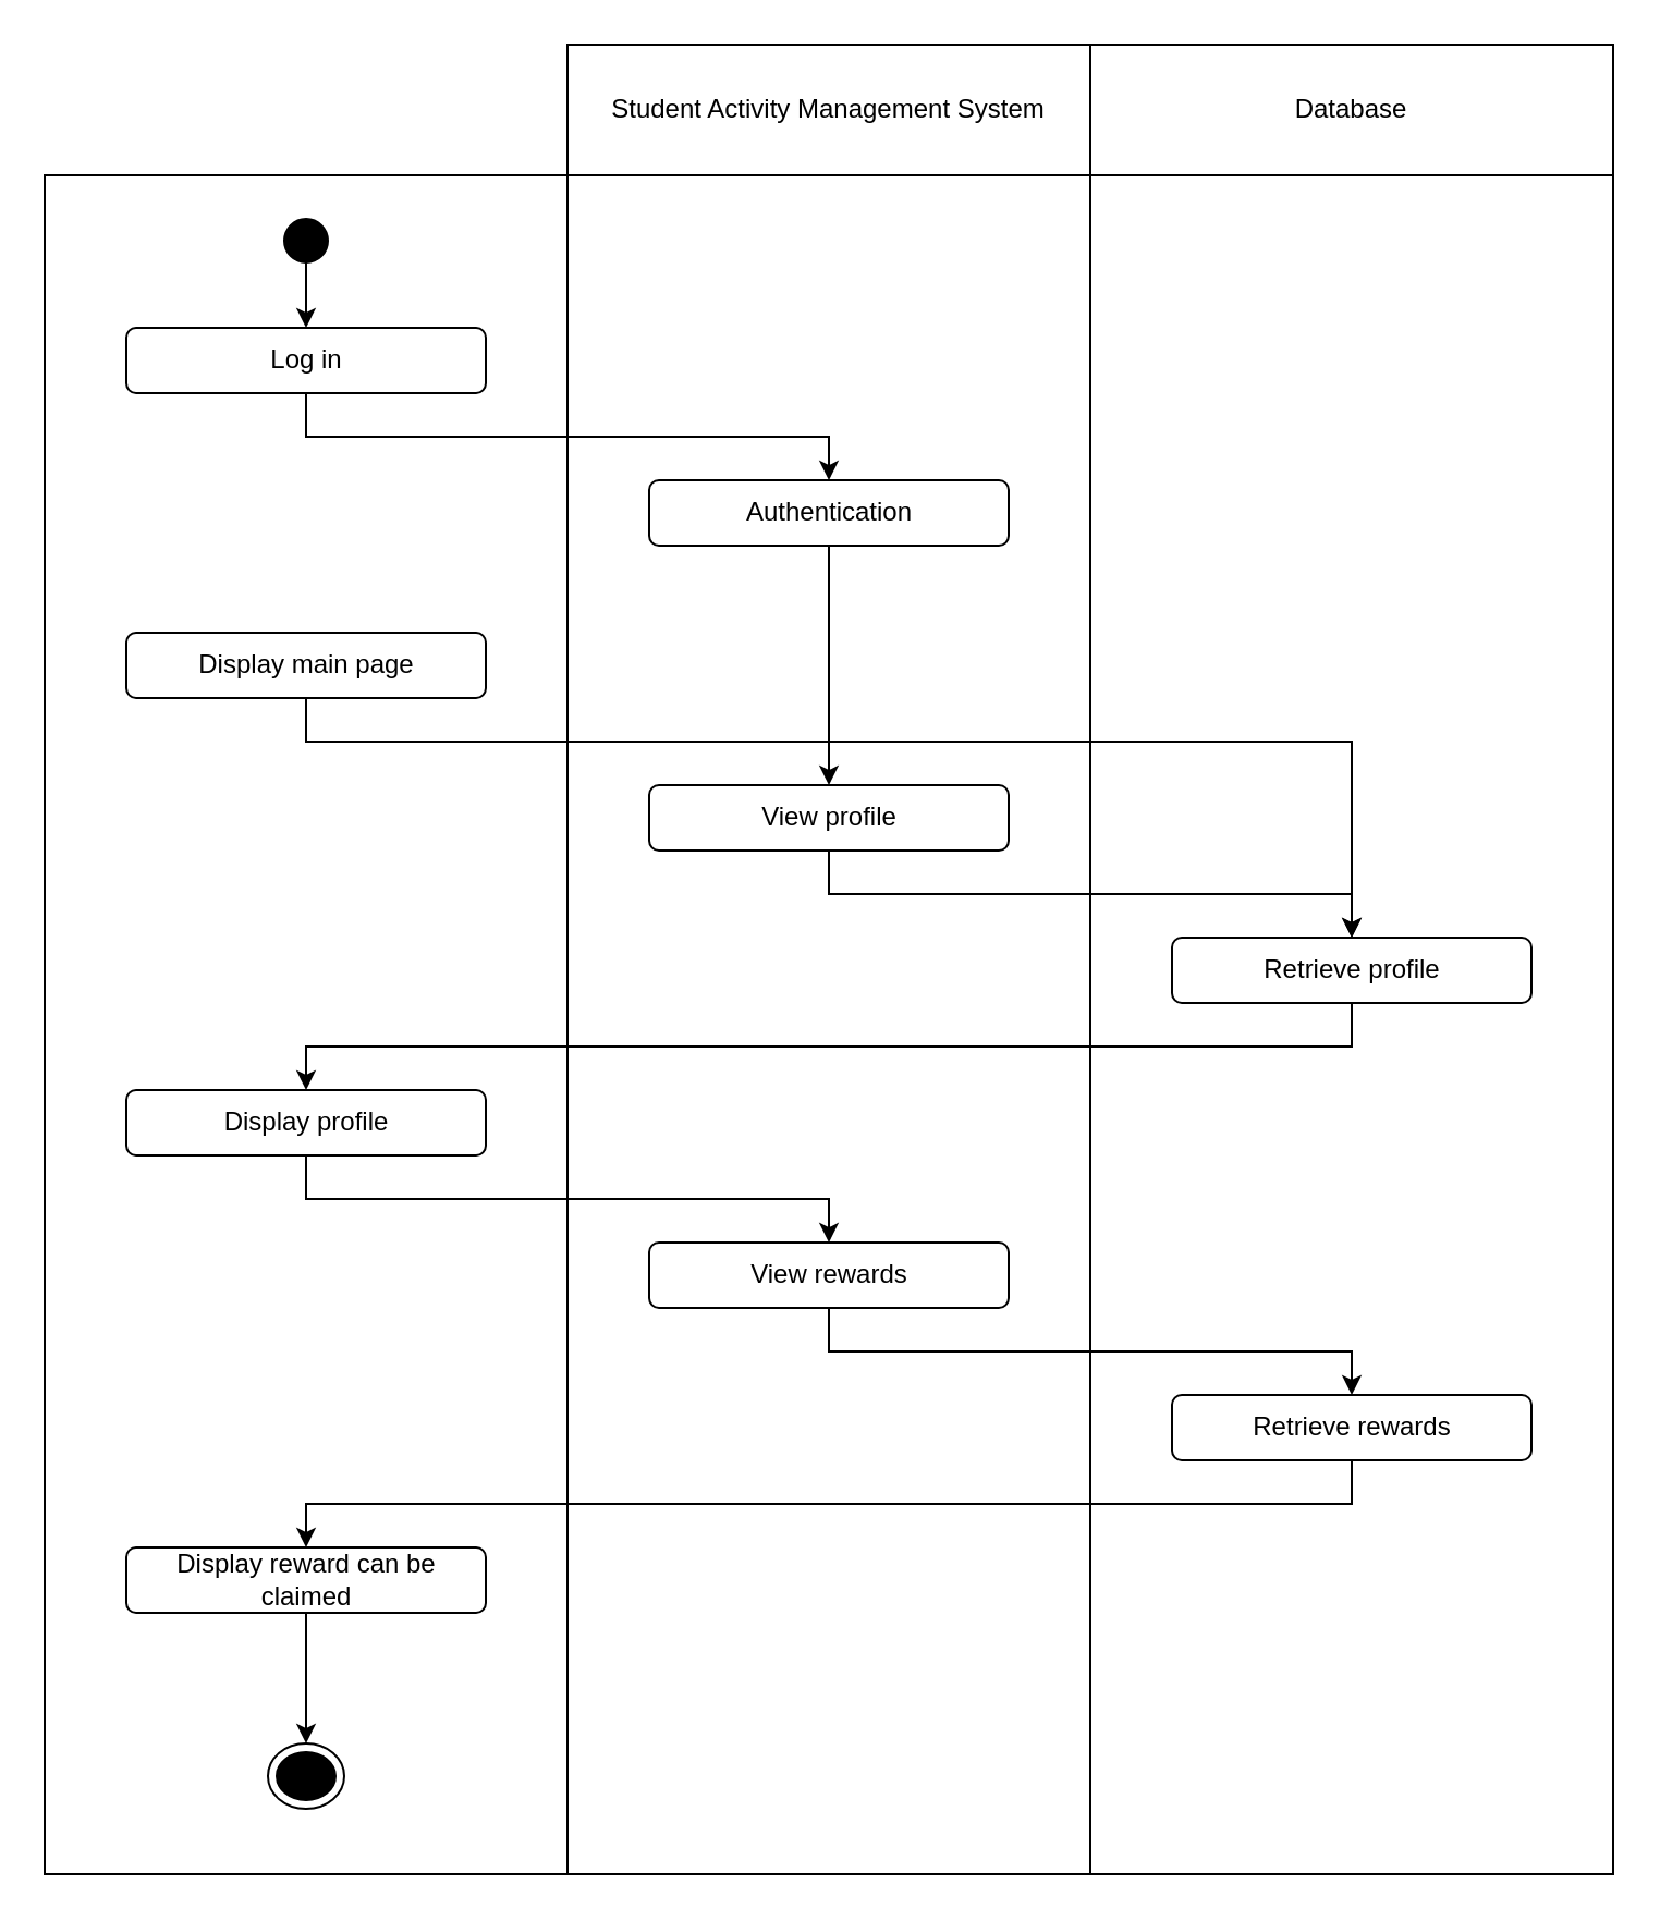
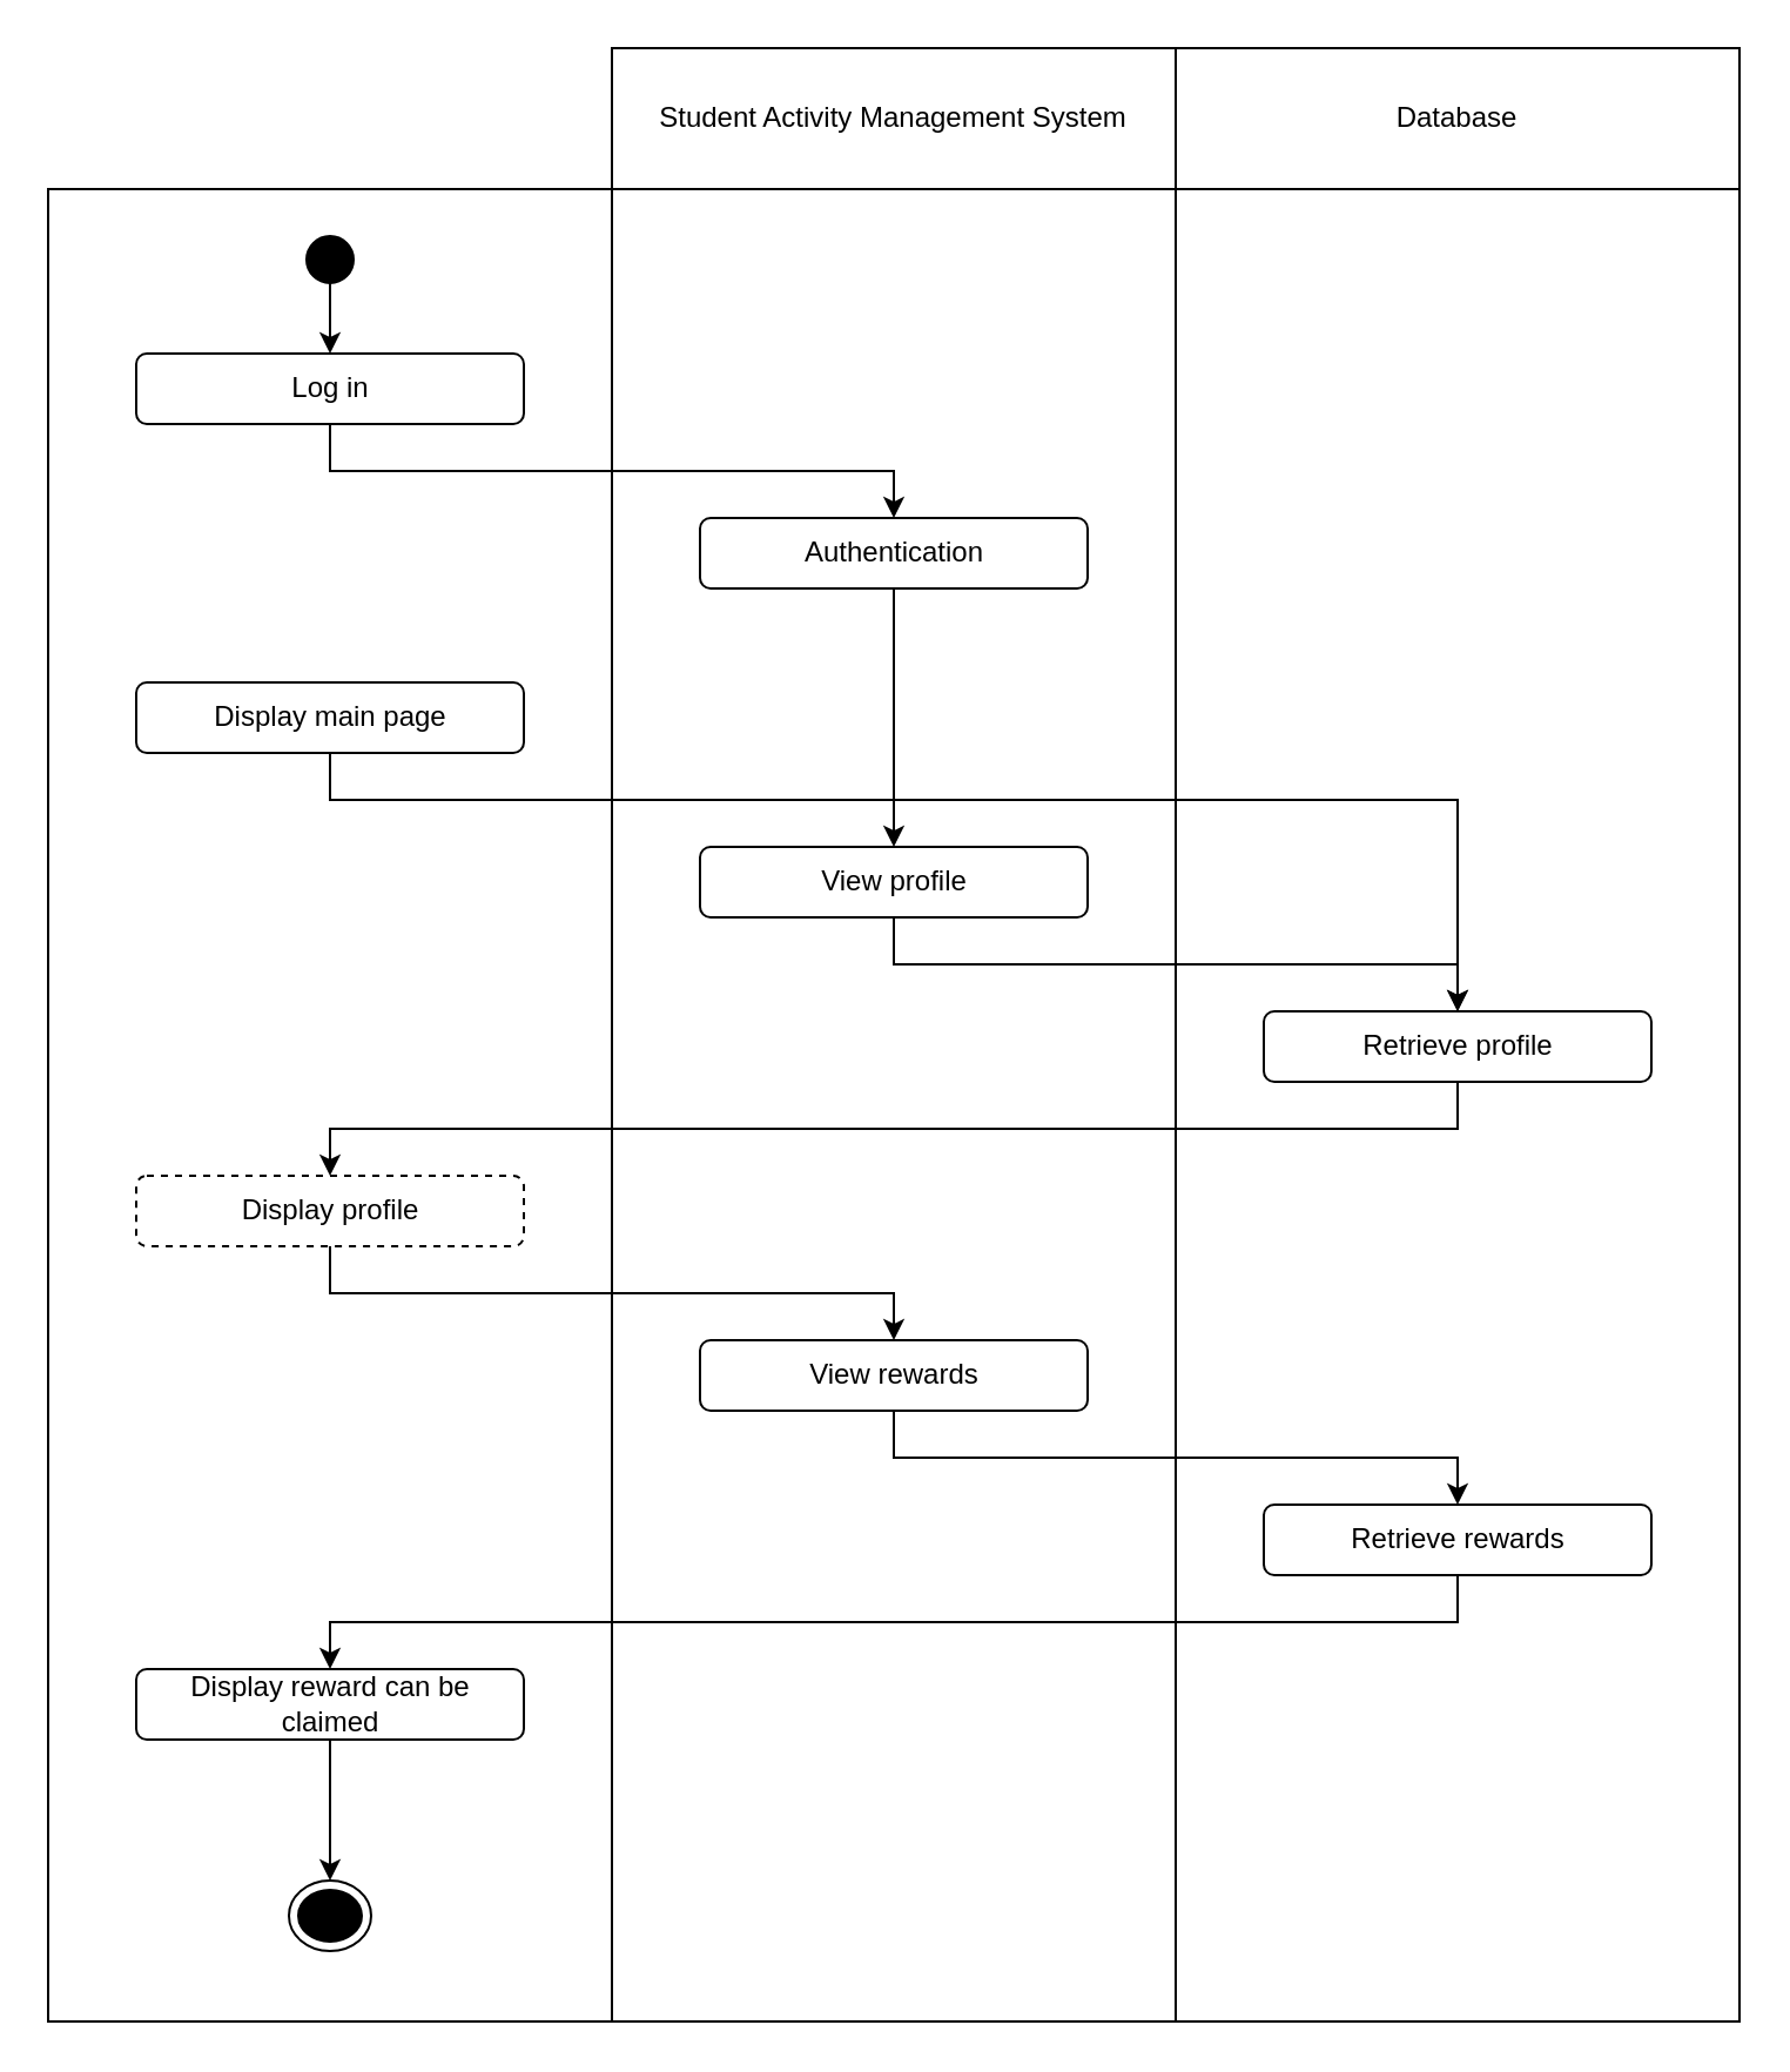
  <mxCell id="0" />
  <mxCell id="1" parent="0" />
  <mxCell id="2" value="Student Activity Management System" style="html=1;whiteSpace=wrap;movable=1;resizable=1;rotatable=1;deletable=1;editable=1;locked=0;connectable=1;" vertex="1" parent="1"><mxGeometry x="260" y="20" width="240" height="60" as="geometry" /></mxCell>
  <mxCell id="3" value="Database" style="html=1;whiteSpace=wrap;movable=1;resizable=1;rotatable=1;deletable=1;editable=1;locked=0;connectable=1;" vertex="1" parent="1"><mxGeometry x="500" y="20" width="240" height="60" as="geometry" /></mxCell>
  <mxCell id="4" value="" style="html=1;whiteSpace=wrap;movable=1;resizable=1;rotatable=1;deletable=1;editable=1;locked=0;connectable=1;" vertex="1" parent="1"><mxGeometry x="20" y="80" width="240" height="780" as="geometry" /></mxCell>
  <mxCell id="5" value="" style="html=1;whiteSpace=wrap;movable=1;resizable=1;rotatable=1;deletable=1;editable=1;locked=0;connectable=1;" vertex="1" parent="1"><mxGeometry x="260" y="80" width="240" height="780" as="geometry" /></mxCell>
  <mxCell id="6" value="" style="html=1;whiteSpace=wrap;movable=1;resizable=1;rotatable=1;deletable=1;editable=1;locked=0;connectable=1;" vertex="1" parent="1"><mxGeometry x="500" y="80" width="240" height="780" as="geometry" /></mxCell>
  <mxCell id="7" value="" style="ellipse;whiteSpace=wrap;html=1;aspect=fixed;fillColor=#000000;" vertex="1" parent="1"><mxGeometry x="130" y="100" width="20" height="20" as="geometry" /></mxCell>
  <mxCell id="8" value="" style="endArrow=classic;html=1;rounded=0;exitX=0.5;exitY=1;exitDx=0;exitDy=0;" edge="1" parent="1" source="7"><mxGeometry width="50" height="50" relative="1" as="geometry"><mxPoint x="150" y="270" as="sourcePoint" /><mxPoint x="140" y="150" as="targetPoint" /></mxGeometry></mxCell>
  <mxCell id="9" style="edgeStyle=orthogonalEdgeStyle;rounded=0;orthogonalLoop=1;jettySize=auto;html=1;exitX=0.5;exitY=1;exitDx=0;exitDy=0;entryX=0.5;entryY=0;entryDx=0;entryDy=0;" edge="1" parent="1" source="10" target="12"><mxGeometry relative="1" as="geometry"><mxPoint x="140" y="200" as="targetPoint" /></mxGeometry></mxCell>
  <mxCell id="10" value="Log in" style="rounded=1;whiteSpace=wrap;html=1;" vertex="1" parent="1"><mxGeometry x="57.5" y="150" width="165" height="30" as="geometry" /></mxCell>
  <mxCell id="11" style="edgeStyle=orthogonalEdgeStyle;rounded=0;orthogonalLoop=1;jettySize=auto;html=1;exitX=0.5;exitY=1;exitDx=0;exitDy=0;" edge="1" parent="1" source="12" target="14"><mxGeometry relative="1" as="geometry" /></mxCell>
  <mxCell id="12" value="Authentication" style="rounded=1;whiteSpace=wrap;html=1;" vertex="1" parent="1"><mxGeometry x="297.5" y="220" width="165" height="30" as="geometry" /></mxCell>
  <mxCell id="13" style="edgeStyle=orthogonalEdgeStyle;rounded=0;orthogonalLoop=1;jettySize=auto;html=1;exitX=0.5;exitY=1;exitDx=0;exitDy=0;entryX=0.5;entryY=0;entryDx=0;entryDy=0;" edge="1" parent="1" source="14" target="21"><mxGeometry relative="1" as="geometry" /></mxCell>
  <mxCell id="14" value="Retrieve profile" style="rounded=1;whiteSpace=wrap;html=1;" vertex="1" parent="1"><mxGeometry x="537.5" y="430" width="165" height="30" as="geometry" /></mxCell>
  <mxCell id="15" value="" style="ellipse;html=1;shape=endState;fillColor=#000000;strokeColor=#000;" vertex="1" parent="1"><mxGeometry x="122.5" y="800" width="35" height="30" as="geometry" /></mxCell>
  <mxCell id="16" style="edgeStyle=orthogonalEdgeStyle;rounded=0;orthogonalLoop=1;jettySize=auto;html=1;exitX=0.5;exitY=1;exitDx=0;exitDy=0;entryX=0.5;entryY=0;entryDx=0;entryDy=0;" edge="1" parent="1" source="17" target="19"><mxGeometry relative="1" as="geometry" /></mxCell>
  <mxCell id="17" value="Display main page" style="rounded=1;whiteSpace=wrap;html=1;" vertex="1" parent="1"><mxGeometry x="57.5" y="290" width="165" height="30" as="geometry" /></mxCell>
  <mxCell id="18" style="edgeStyle=orthogonalEdgeStyle;rounded=0;orthogonalLoop=1;jettySize=auto;html=1;exitX=0.5;exitY=1;exitDx=0;exitDy=0;entryX=0.5;entryY=0;entryDx=0;entryDy=0;" edge="1" parent="1" source="19" target="14"><mxGeometry relative="1" as="geometry" /></mxCell>
  <mxCell id="19" value="View profile" style="rounded=1;whiteSpace=wrap;html=1;" vertex="1" parent="1"><mxGeometry x="297.5" y="360" width="165" height="30" as="geometry" /></mxCell>
  <mxCell id="20" style="edgeStyle=orthogonalEdgeStyle;rounded=0;orthogonalLoop=1;jettySize=auto;html=1;exitX=0.5;exitY=1;exitDx=0;exitDy=0;entryX=0.5;entryY=0;entryDx=0;entryDy=0;" edge="1" parent="1" source="21" target="23"><mxGeometry relative="1" as="geometry" /></mxCell>
- <mxCell id="21" value="Display profile" style="rounded=1;whiteSpace=wrap;html=1;" vertex="1" parent="1"><mxGeometry x="57.5" y="500" width="165" height="30" as="geometry" /></mxCell>
+ <mxCell id="21" value="Display profile" style="rounded=1;whiteSpace=wrap;html=1;dashed=1;" vertex="1" parent="1"><mxGeometry x="57.5" y="500" width="165" height="30" as="geometry" /></mxCell>
  <mxCell id="22" style="edgeStyle=orthogonalEdgeStyle;rounded=0;orthogonalLoop=1;jettySize=auto;html=1;exitX=0.5;exitY=1;exitDx=0;exitDy=0;entryX=0.5;entryY=0;entryDx=0;entryDy=0;" edge="1" parent="1" source="23" target="25"><mxGeometry relative="1" as="geometry" /></mxCell>
  <mxCell id="23" value="View rewards" style="rounded=1;whiteSpace=wrap;html=1;" vertex="1" parent="1"><mxGeometry x="297.5" y="570" width="165" height="30" as="geometry" /></mxCell>
  <mxCell id="24" style="edgeStyle=orthogonalEdgeStyle;rounded=0;orthogonalLoop=1;jettySize=auto;html=1;exitX=0.5;exitY=1;exitDx=0;exitDy=0;entryX=0.5;entryY=0;entryDx=0;entryDy=0;" edge="1" parent="1" source="25" target="27"><mxGeometry relative="1" as="geometry" /></mxCell>
  <mxCell id="25" value="Retrieve rewards" style="rounded=1;whiteSpace=wrap;html=1;" vertex="1" parent="1"><mxGeometry x="537.5" y="640" width="165" height="30" as="geometry" /></mxCell>
  <mxCell id="26" style="edgeStyle=orthogonalEdgeStyle;rounded=0;orthogonalLoop=1;jettySize=auto;html=1;exitX=0.5;exitY=1;exitDx=0;exitDy=0;entryX=0.5;entryY=0;entryDx=0;entryDy=0;" edge="1" parent="1" source="27" target="15"><mxGeometry relative="1" as="geometry" /></mxCell>
  <mxCell id="27" value="Display reward can be claimed" style="rounded=1;whiteSpace=wrap;html=1;" vertex="1" parent="1"><mxGeometry x="57.5" y="710" width="165" height="30" as="geometry" /></mxCell>
